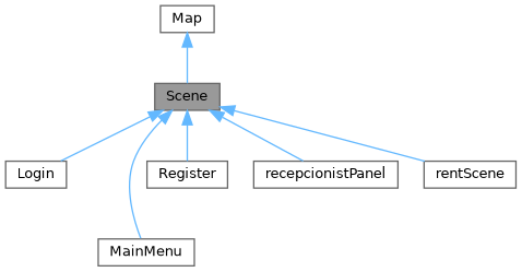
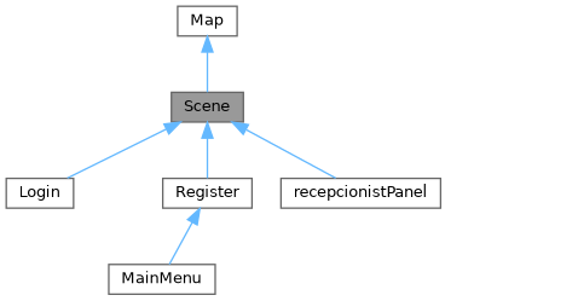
  digraph {
    node [color=gray40 fillcolor=white fontname=Helvetica fontsize=10 shape=box style=filled]
    edge [color=steelblue1 dir=back fontname=Helvetica fontsize=10 labelfontname=Helvetica labelfontsize=10 style=solid]
    n1 [fillcolor=grey60 fontcolor=black height=0.2 label=Scene width=0.4]
    n2 [height=0.2 label=Login width=0.4]
    n3 [height=0.2 label=MainMenu width=0.4]
    n4 [height=0.2 label=Register width=0.4]
    n5 [height=0.2 label=recepcionistPanel width=0.4]
-   n6 [height=0.2 label=rentScene width=0.4]
    n7 [height=0.2 label=Map width=0.4]
    n1 -> n2
-   n1 -> n3
+   n4 -> n3
    n1 -> n4
    n1 -> n5
-   n1 -> n6
    n7 -> n1
  }
